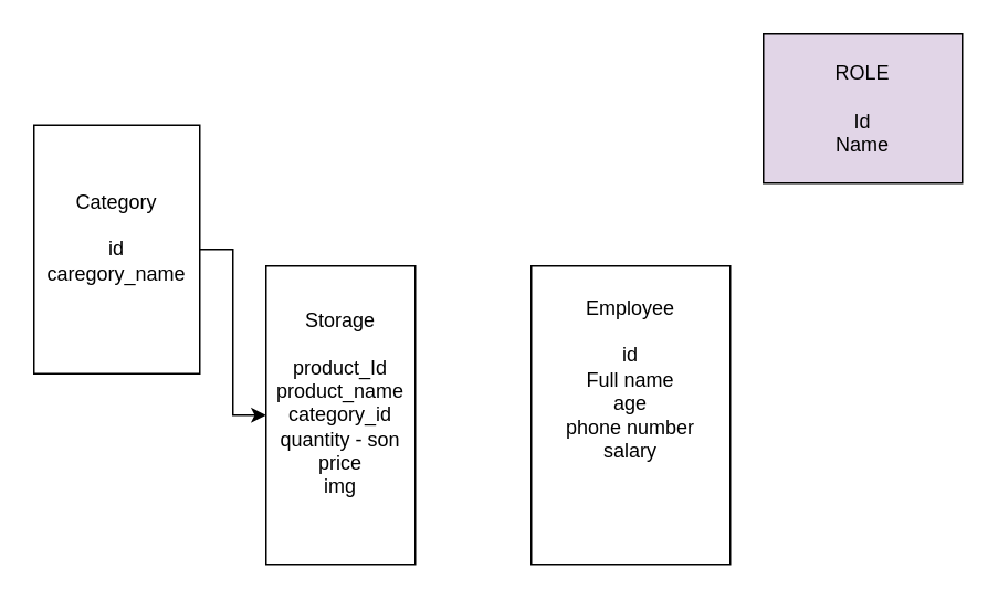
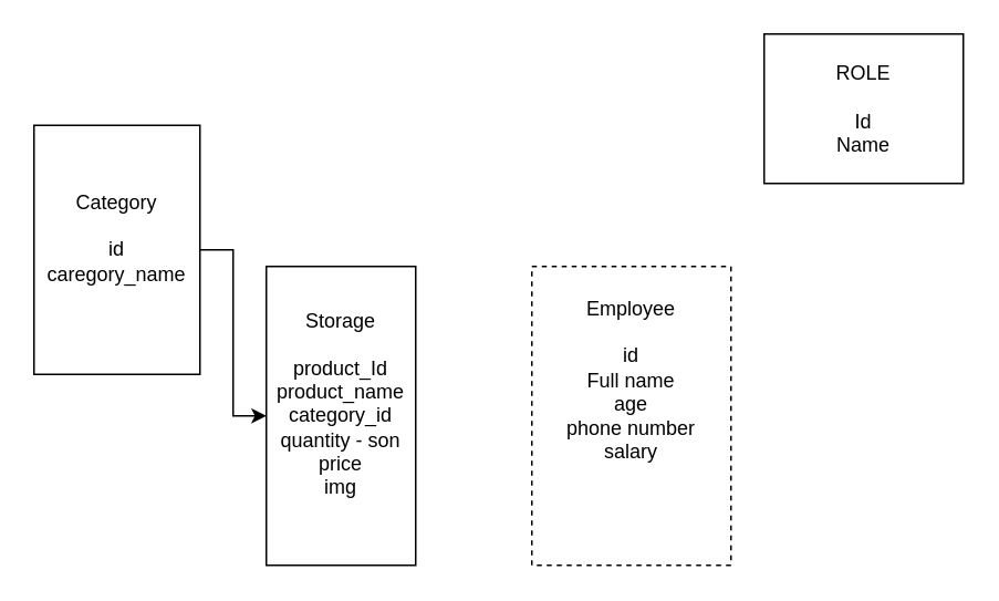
  <mxCell id="0" />
  <mxCell id="1" parent="0" />
  <mxCell id="2" value="Storage&lt;div&gt;&lt;div&gt;&lt;br&gt;product_Id&lt;div&gt;product_name&lt;/div&gt;&lt;div&gt;category_id&lt;/div&gt;&lt;div&gt;quantity - son&lt;/div&gt;&lt;div&gt;price&lt;/div&gt;&lt;div&gt;img&lt;/div&gt;&lt;div&gt;&lt;br&gt;&lt;/div&gt;&lt;/div&gt;&lt;/div&gt;" style="rounded=0;whiteSpace=wrap;html=1;" vertex="1" parent="1"><mxGeometry x="160" y="160" width="90" height="180" as="geometry" /></mxCell>
  <mxCell id="3" style="edgeStyle=orthogonalEdgeStyle;rounded=0;orthogonalLoop=1;jettySize=auto;html=1;exitX=1;exitY=0.5;exitDx=0;exitDy=0;entryX=0;entryY=0.5;entryDx=0;entryDy=0;" edge="1" parent="1" source="4" target="2"><mxGeometry relative="1" as="geometry" /></mxCell>
  <mxCell id="4" value="Category&lt;br&gt;&lt;br&gt;id&lt;div&gt;caregory_name&lt;/div&gt;&lt;div&gt;&lt;br&gt;&lt;/div&gt;" style="rounded=0;whiteSpace=wrap;html=1;" vertex="1" parent="1"><mxGeometry x="20" y="75" width="100" height="150" as="geometry" /></mxCell>
- <mxCell id="5" value="&lt;div&gt;ROLE&lt;/div&gt;&lt;div&gt;&lt;br&gt;&lt;/div&gt;Id&lt;div&gt;Name&lt;/div&gt;" style="rounded=0;whiteSpace=wrap;html=1;fillColor=#e1d5e7;" vertex="1" parent="1"><mxGeometry x="460" y="20" width="120" height="90" as="geometry" /></mxCell>
- <mxCell id="6" value="Employee&lt;div&gt;&lt;br&gt;&lt;/div&gt;&lt;div&gt;id&lt;/div&gt;&lt;div&gt;Full name&lt;br&gt;age&lt;/div&gt;&lt;div&gt;phone number&lt;/div&gt;&lt;div&gt;salary&lt;/div&gt;&lt;div&gt;&lt;br&gt;&lt;/div&gt;&lt;div&gt;&lt;br&gt;&lt;/div&gt;&lt;div&gt;&lt;br&gt;&lt;/div&gt;" style="rounded=0;whiteSpace=wrap;html=1;" vertex="1" parent="1"><mxGeometry x="320" y="160" width="120" height="180" as="geometry" /></mxCell>
+ <mxCell id="5" value="&lt;div&gt;ROLE&lt;/div&gt;&lt;div&gt;&lt;br&gt;&lt;/div&gt;Id&lt;div&gt;Name&lt;/div&gt;" style="rounded=0;whiteSpace=wrap;html=1;" vertex="1" parent="1"><mxGeometry x="460" y="20" width="120" height="90" as="geometry" /></mxCell>
+ <mxCell id="6" value="Employee&lt;div&gt;&lt;br&gt;&lt;/div&gt;&lt;div&gt;id&lt;/div&gt;&lt;div&gt;Full name&lt;br&gt;age&lt;/div&gt;&lt;div&gt;phone number&lt;/div&gt;&lt;div&gt;salary&lt;/div&gt;&lt;div&gt;&lt;br&gt;&lt;/div&gt;&lt;div&gt;&lt;br&gt;&lt;/div&gt;&lt;div&gt;&lt;br&gt;&lt;/div&gt;" style="rounded=0;whiteSpace=wrap;html=1;dashed=1;" vertex="1" parent="1"><mxGeometry x="320" y="160" width="120" height="180" as="geometry" /></mxCell>
